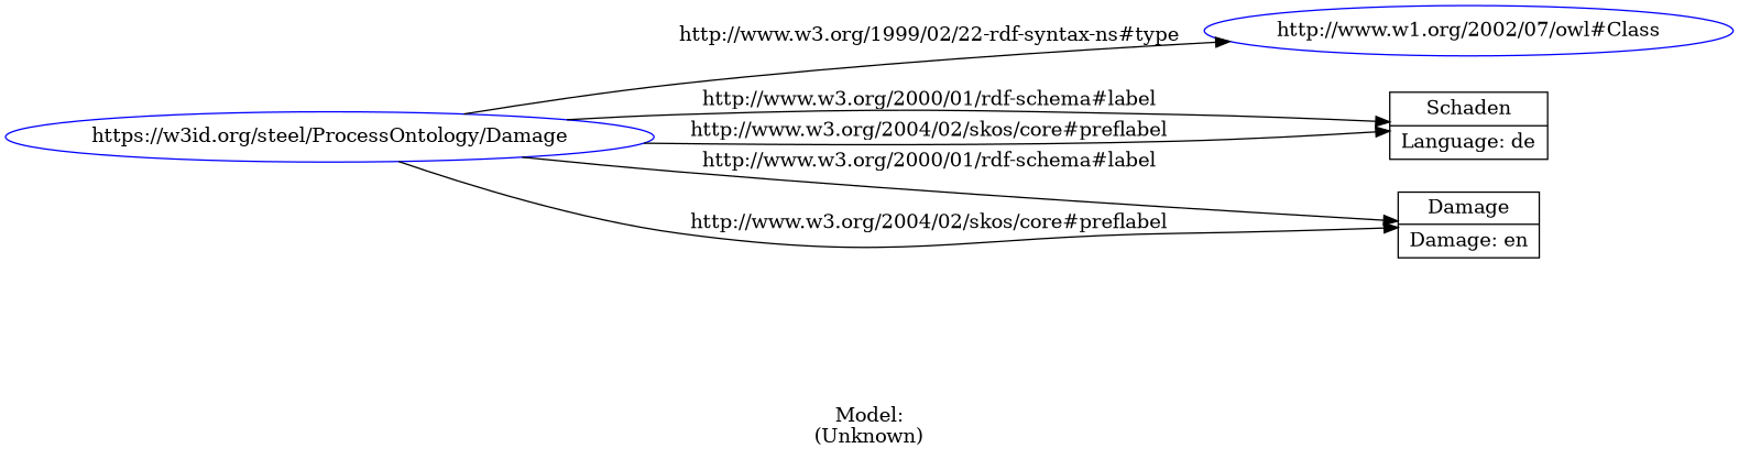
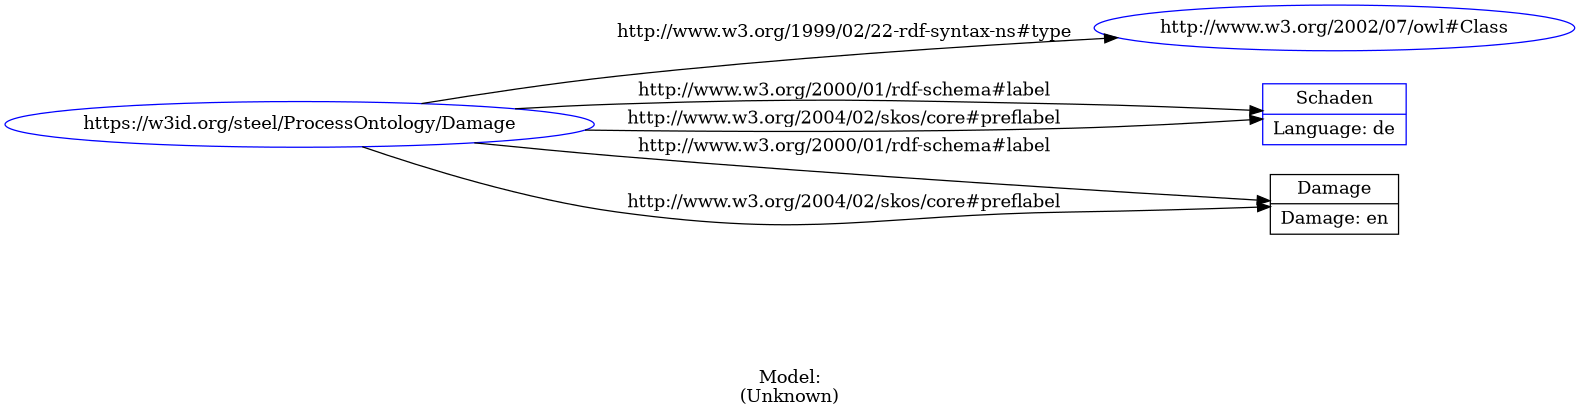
  digraph {
    label="\n\nModel:\n(Unknown)"
    rankdir=LR
    node [shape=ellipse]
    n1 [color=blue label="https://w3id.org/steel/ProcessOntology/Damage"]
-   n2 [color=blue label="http://www.w1.org/2002/07/owl#Class"]
-   n3 [label="Schaden|Language: de" shape=record]
+   n2 [color=blue label="http://www.w3.org/2002/07/owl#Class"]
+   n3 [label="Schaden|Language: de" shape=record color=blue]
    n4 [label="Damage|Damage: en" shape=record]
    n1 -> n2 [label="http://www.w3.org/1999/02/22-rdf-syntax-ns#type"]
    n1 -> n3 [label="http://www.w3.org/2000/01/rdf-schema#label"]
    n1 -> n3 [label="http://www.w3.org/2004/02/skos/core#preflabel"]
    n1 -> n4 [label="http://www.w3.org/2000/01/rdf-schema#label"]
    n1 -> n4 [label="http://www.w3.org/2004/02/skos/core#preflabel"]
  }
